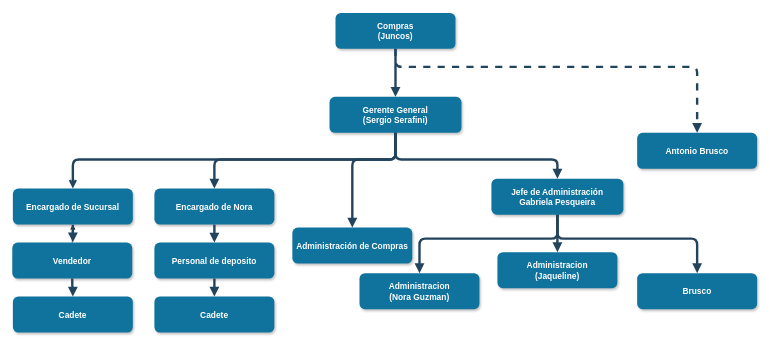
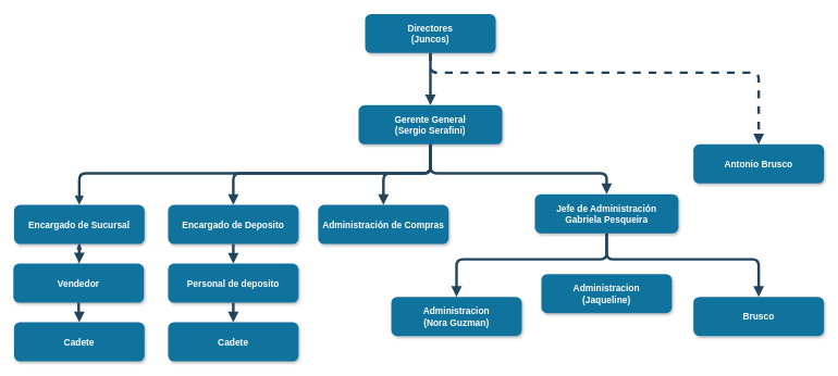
  <mxCell id="0" />
  <mxCell id="1" parent="0" />
- <mxCell id="2" value="Compras&#10;(Juncos)" style="rounded=1;fillColor=#10739E;strokeColor=none;shadow=1;gradientColor=none;fontStyle=1;fontColor=#FFFFFF;fontSize=14;" parent="1" vertex="1"><mxGeometry x="559" y="20.5" width="200" height="60" as="geometry" /></mxCell>
+ <mxCell id="2" value="Directores&#10;(Juncos)" style="rounded=1;fillColor=#10739E;strokeColor=none;shadow=1;gradientColor=none;fontStyle=1;fontColor=#FFFFFF;fontSize=14;" parent="1" vertex="1"><mxGeometry x="559" y="20.5" width="200" height="60" as="geometry" /></mxCell>
  <mxCell id="3" value="Gerente General&#10;(Sergio Serafini)" style="rounded=1;fillColor=#10739E;strokeColor=none;shadow=1;gradientColor=none;fontStyle=1;fontColor=#FFFFFF;fontSize=14;" parent="1" vertex="1"><mxGeometry x="549" y="160.5" width="220" height="60" as="geometry" /></mxCell>
  <mxCell id="4" value="Antonio Brusco" style="rounded=1;fillColor=#10739E;strokeColor=none;shadow=1;gradientColor=none;fontStyle=1;fontColor=#FFFFFF;fontSize=14;" parent="1" vertex="1"><mxGeometry x="1062" y="220.5" width="200" height="60" as="geometry" /></mxCell>
  <mxCell id="5" value="Encargado de Sucursal" style="rounded=1;fillColor=#10739E;strokeColor=none;shadow=1;gradientColor=none;fontStyle=1;fontColor=#FFFFFF;fontSize=14;" parent="1" vertex="1"><mxGeometry x="21" y="313.5" width="200" height="60" as="geometry" /></mxCell>
  <mxCell id="6" value="" style="edgeStyle=orthogonalEdgeStyle;rounded=0;orthogonalLoop=1;jettySize=auto;html=1;" edge="1" parent="1" source="7" target="5"><mxGeometry relative="1" as="geometry" /></mxCell>
  <mxCell id="7" value="Vendedor" style="rounded=1;fillColor=#10739E;strokeColor=none;shadow=1;gradientColor=none;fontStyle=1;fontColor=#FFFFFF;fontSize=14;" parent="1" vertex="1"><mxGeometry x="20" y="403.5" width="200" height="60" as="geometry" /></mxCell>
  <mxCell id="8" value="Cadete" style="rounded=1;fillColor=#10739E;strokeColor=none;shadow=1;gradientColor=none;fontStyle=1;fontColor=#FFFFFF;fontSize=14;" parent="1" vertex="1"><mxGeometry x="21" y="493.5" width="200" height="60" as="geometry" /></mxCell>
- <mxCell id="9" value="Encargado de Nora" style="rounded=1;fillColor=#10739E;strokeColor=none;shadow=1;gradientColor=none;fontStyle=1;fontColor=#FFFFFF;fontSize=14;" parent="1" vertex="1"><mxGeometry x="257" y="313.5" width="200" height="60" as="geometry" /></mxCell>
+ <mxCell id="9" value="Encargado de Deposito" style="rounded=1;fillColor=#10739E;strokeColor=none;shadow=1;gradientColor=none;fontStyle=1;fontColor=#FFFFFF;fontSize=14;" parent="1" vertex="1"><mxGeometry x="257" y="313.5" width="200" height="60" as="geometry" /></mxCell>
  <mxCell id="10" value="Personal de deposito" style="rounded=1;fillColor=#10739E;strokeColor=none;shadow=1;gradientColor=none;fontStyle=1;fontColor=#FFFFFF;fontSize=14;" parent="1" vertex="1"><mxGeometry x="257" y="403.5" width="200" height="60" as="geometry" /></mxCell>
  <mxCell id="11" value="Cadete" style="rounded=1;fillColor=#10739E;strokeColor=none;shadow=1;gradientColor=none;fontStyle=1;fontColor=#FFFFFF;fontSize=14;" parent="1" vertex="1"><mxGeometry x="257" y="493.5" width="200" height="60" as="geometry" /></mxCell>
- <mxCell id="12" value="Administración de Compras" style="rounded=1;fillColor=#10739E;strokeColor=none;shadow=1;gradientColor=none;fontStyle=1;fontColor=#FFFFFF;fontSize=14;" parent="1" vertex="1"><mxGeometry x="487" y="378.5" width="200" height="60" as="geometry" /></mxCell>
+ <mxCell id="12" value="Administración de Compras" style="rounded=1;fillColor=#10739E;strokeColor=none;shadow=1;gradientColor=none;fontStyle=1;fontColor=#FFFFFF;fontSize=14;" parent="1" vertex="1"><mxGeometry x="487" y="313.5" width="200" height="60" as="geometry" /></mxCell>
  <mxCell id="13" value="" style="edgeStyle=elbowEdgeStyle;elbow=vertical;strokeWidth=4;endArrow=block;endFill=1;fontStyle=1;strokeColor=#23445D;" parent="1" source="2" target="3" edge="1"><mxGeometry x="22" y="165.5" width="100" height="100" as="geometry"><mxPoint x="-91" y="80.5" as="sourcePoint" /><mxPoint x="9" y="-19.5" as="targetPoint" /></mxGeometry></mxCell>
  <mxCell id="14" value="" style="edgeStyle=elbowEdgeStyle;elbow=vertical;strokeWidth=4;endArrow=block;endFill=1;fontStyle=1;dashed=1;strokeColor=#23445D;entryX=0.5;entryY=0;entryDx=0;entryDy=0;" parent="1" source="2" target="4" edge="1"><mxGeometry x="22" y="165.5" width="100" height="100" as="geometry"><mxPoint x="-91" y="80.5" as="sourcePoint" /><mxPoint x="1259" y="165" as="targetPoint" /><Array as="points"><mxPoint x="949" y="110.5" /></Array></mxGeometry></mxCell>
  <mxCell id="15" value="" style="edgeStyle=elbowEdgeStyle;elbow=vertical;strokeWidth=4;endArrow=open;endFill=1;fontStyle=1;strokeColor=#23445D;entryX=0.5;entryY=0;entryDx=0;entryDy=0;exitX=0.5;exitY=1;exitDx=0;exitDy=0;" parent="1" source="3" target="5" edge="1"><mxGeometry x="22" y="165.5" width="100" height="100" as="geometry"><mxPoint x="475" y="315" as="sourcePoint" /><mxPoint x="85" y="435" as="targetPoint" /><Array as="points"><mxPoint x="397" y="265" /></Array></mxGeometry></mxCell>
  <mxCell id="16" value="" style="edgeStyle=elbowEdgeStyle;elbow=vertical;strokeWidth=4;endArrow=block;endFill=1;fontStyle=1;strokeColor=#23445D;" parent="1" edge="1"><mxGeometry x="62" y="165.5" width="100" height="100" as="geometry"><mxPoint x="121" y="374" as="sourcePoint" /><mxPoint x="121" y="403" as="targetPoint" /></mxGeometry></mxCell>
  <mxCell id="17" value="" style="edgeStyle=elbowEdgeStyle;elbow=vertical;strokeWidth=4;endArrow=block;endFill=1;fontStyle=1;strokeColor=#23445D;" parent="1" source="7" target="8" edge="1"><mxGeometry x="62" y="175.5" width="100" height="100" as="geometry"><mxPoint x="-199" y="-26.5" as="sourcePoint" /><mxPoint x="-99" y="-126.5" as="targetPoint" /></mxGeometry></mxCell>
  <mxCell id="18" value="" style="edgeStyle=elbowEdgeStyle;elbow=vertical;strokeWidth=4;endArrow=block;endFill=1;fontStyle=1;strokeColor=#23445D;" parent="1" source="9" target="10" edge="1"><mxGeometry x="62" y="165.5" width="100" height="100" as="geometry"><mxPoint x="-233" y="-36.5" as="sourcePoint" /><mxPoint x="-133" y="-136.5" as="targetPoint" /></mxGeometry></mxCell>
  <mxCell id="19" value="" style="edgeStyle=elbowEdgeStyle;elbow=vertical;strokeWidth=4;endArrow=block;endFill=1;fontStyle=1;strokeColor=#23445D;" parent="1" source="10" target="11" edge="1"><mxGeometry x="62" y="175.5" width="100" height="100" as="geometry"><mxPoint x="-233" y="-26.5" as="sourcePoint" /><mxPoint x="-133" y="-126.5" as="targetPoint" /></mxGeometry></mxCell>
  <mxCell id="20" value="" style="edgeStyle=elbowEdgeStyle;elbow=vertical;strokeWidth=4;endArrow=block;endFill=1;fontStyle=0;strokeColor=#23445D;entryX=0.5;entryY=0;entryDx=0;entryDy=0;exitX=0.5;exitY=1;exitDx=0;exitDy=0;" parent="1" source="3" target="9" edge="1"><mxGeometry x="22" y="165.5" width="100" height="100" as="geometry"><mxPoint x="517" y="195" as="sourcePoint" /><mxPoint x="355" y="434.5" as="targetPoint" /><Array as="points"><mxPoint x="507" y="265" /><mxPoint x="357" y="270.5" /></Array></mxGeometry></mxCell>
  <mxCell id="21" value="" style="edgeStyle=elbowEdgeStyle;elbow=vertical;strokeWidth=4;endArrow=block;endFill=1;fontStyle=1;strokeColor=#23445D;entryX=0.5;entryY=0;entryDx=0;entryDy=0;exitX=0.5;exitY=1;exitDx=0;exitDy=0;" parent="1" source="3" target="12" edge="1"><mxGeometry x="22" y="165.5" width="100" height="100" as="geometry"><mxPoint x="475" y="305" as="sourcePoint" /><mxPoint x="647" y="434.5" as="targetPoint" /><Array as="points"><mxPoint x="627" y="265" /><mxPoint x="477" y="375" /><mxPoint x="647" y="270.5" /></Array></mxGeometry></mxCell>
- <mxCell id="22" value="" style="edgeStyle=elbowEdgeStyle;elbow=vertical;strokeWidth=4;endArrow=block;endFill=1;fontStyle=1;strokeColor=#23445D;entryX=0.5;entryY=0;entryDx=0;entryDy=0;exitX=0.5;exitY=1;exitDx=0;exitDy=0;" edge="1" parent="1" source="23" target="28"><mxGeometry x="22" y="165.5" width="100" height="100" as="geometry"><mxPoint x="927" y="385" as="sourcePoint" /><mxPoint x="928.5" y="475" as="targetPoint" /></mxGeometry></mxCell>
  <mxCell id="23" value="Jefe de Administración&#10;Gabriela Pesqueira" style="rounded=1;fillColor=#10739E;strokeColor=none;shadow=1;gradientColor=none;fontStyle=1;fontColor=#FFFFFF;fontSize=14;" vertex="1" parent="1"><mxGeometry x="819" y="297" width="220" height="60" as="geometry" /></mxCell>
  <mxCell id="24" value="" style="edgeStyle=elbowEdgeStyle;elbow=vertical;strokeWidth=4;endArrow=block;endFill=1;fontStyle=1;strokeColor=#23445D;entryX=0.5;entryY=0;entryDx=0;entryDy=0;" edge="1" parent="1" target="23"><mxGeometry x="22" y="165.5" width="100" height="100" as="geometry"><mxPoint x="659" y="220.5" as="sourcePoint" /><mxPoint x="959" y="305" as="targetPoint" /><Array as="points"><mxPoint x="719" y="265" /><mxPoint x="831" y="186" /></Array></mxGeometry></mxCell>
  <mxCell id="25" value="" style="edgeStyle=elbowEdgeStyle;elbow=vertical;strokeWidth=4;endArrow=block;endFill=1;fontStyle=1;strokeColor=#23445D;entryX=0.5;entryY=0;entryDx=0;entryDy=0;" edge="1" parent="1" target="26"><mxGeometry x="22" y="165.5" width="100" height="100" as="geometry"><mxPoint x="929" y="357" as="sourcePoint" /><mxPoint x="809" y="437" as="targetPoint" /><Array as="points"><mxPoint x="869" y="397" /><mxPoint x="811" y="322.5" /></Array></mxGeometry></mxCell>
  <mxCell id="26" value="Administracion&#10;(Nora Guzman)" style="rounded=1;fillColor=#10739E;strokeColor=none;shadow=1;gradientColor=none;fontStyle=1;fontColor=#FFFFFF;fontSize=14;" vertex="1" parent="1"><mxGeometry x="599" y="454.5" width="200" height="60" as="geometry" /></mxCell>
  <mxCell id="27" value="" style="edgeStyle=elbowEdgeStyle;elbow=vertical;strokeWidth=4;endArrow=block;endFill=1;fontStyle=1;strokeColor=#23445D;exitX=0.5;exitY=1;exitDx=0;exitDy=0;entryX=0.5;entryY=0;entryDx=0;entryDy=0;" edge="1" parent="1" source="23" target="29"><mxGeometry x="22" y="165.5" width="100" height="100" as="geometry"><mxPoint x="1149" y="347" as="sourcePoint" /><mxPoint x="1177" y="455" as="targetPoint" /><Array as="points"><mxPoint x="1099" y="397" /><mxPoint x="1041" y="322.5" /></Array></mxGeometry></mxCell>
  <mxCell id="28" value="Administracion&#10;(Jaqueline)" style="rounded=1;fillColor=#10739E;strokeColor=none;shadow=1;gradientColor=none;fontStyle=1;fontColor=#FFFFFF;fontSize=14;" vertex="1" parent="1"><mxGeometry x="829" y="419.5" width="200" height="60" as="geometry" /></mxCell>
  <mxCell id="29" value="Brusco" style="rounded=1;fillColor=#10739E;strokeColor=none;shadow=1;gradientColor=none;fontStyle=1;fontColor=#FFFFFF;fontSize=14;" vertex="1" parent="1"><mxGeometry x="1062" y="454.5" width="200" height="60" as="geometry" /></mxCell>
